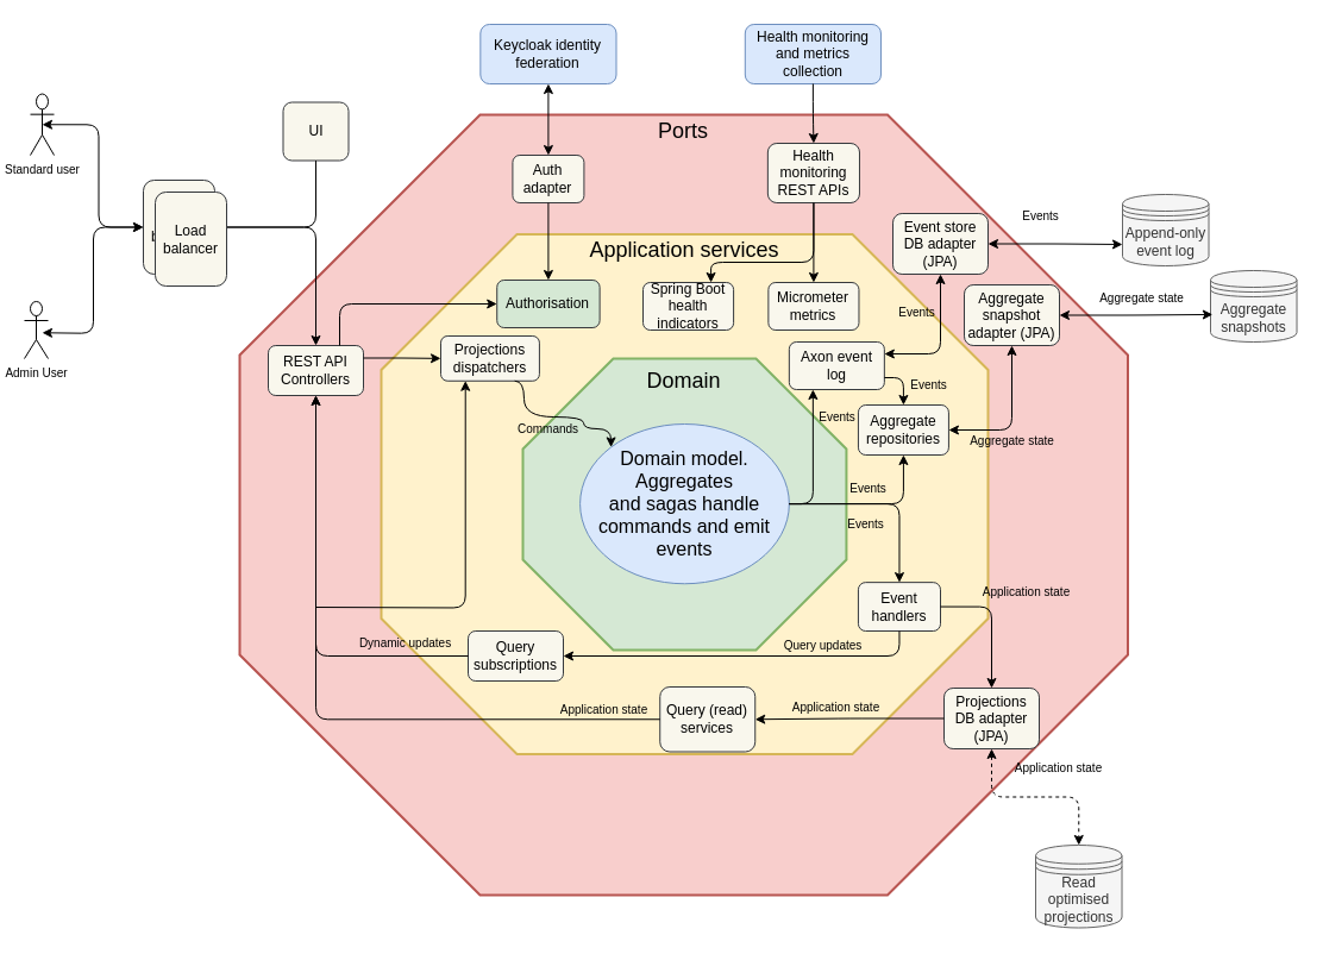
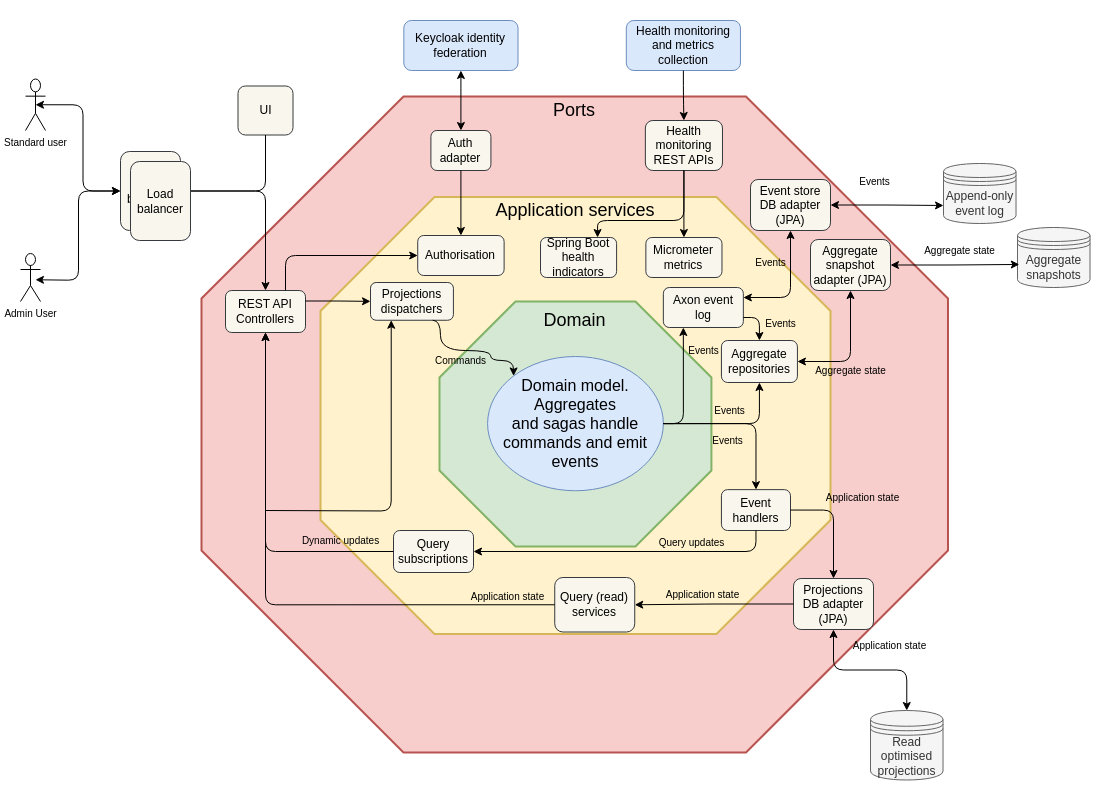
  <mxCell id="0" />
  <mxCell id="1" parent="0" />
  <mxCell id="2" value="" style="whiteSpace=wrap;html=1;shape=mxgraph.basic.octagon2;align=center;verticalAlign=middle;dx=101;sketch=0;autosize=0;comic=0;fillColor=#f8cecc;strokeWidth=2;strokeColor=#b85450;" vertex="1" parent="1"><mxGeometry x="201" y="96" width="746.48" height="656" as="geometry" /></mxCell>
  <mxCell id="3" value="" style="whiteSpace=wrap;html=1;shape=mxgraph.basic.octagon2;align=center;verticalAlign=middle;dx=57;sketch=0;autosize=0;comic=0;fillColor=#fff2cc;strokeWidth=2;strokeColor=#d6b656;" vertex="1" parent="1"><mxGeometry x="320" y="196.5" width="510" height="437" as="geometry" /></mxCell>
  <mxCell id="4" value="Ports" style="text;html=1;strokeColor=none;fillColor=none;align=center;verticalAlign=middle;whiteSpace=wrap;rounded=0;comic=0;sketch=0;fontSize=18;" vertex="1" parent="1"><mxGeometry x="554.24" y="100" width="40" height="20" as="geometry" /></mxCell>
  <mxCell id="5" value="Application services" style="text;html=1;strokeColor=none;fillColor=none;align=center;verticalAlign=middle;whiteSpace=wrap;rounded=0;comic=0;sketch=0;fontSize=18;" vertex="1" parent="1"><mxGeometry x="479.96" y="200" width="190" height="20" as="geometry" /></mxCell>
  <mxCell id="6" value="" style="whiteSpace=wrap;html=1;shape=mxgraph.basic.octagon2;align=center;verticalAlign=middle;dx=38;sketch=0;autosize=0;comic=0;fillColor=#d5e8d4;strokeWidth=2;strokeColor=#82b366;" vertex="1" parent="1"><mxGeometry x="439" y="301" width="271.93" height="245" as="geometry" /></mxCell>
  <mxCell id="7" value="REST API&lt;br style=&quot;font-size: 12px;&quot;&gt;Controllers" style="rounded=1;whiteSpace=wrap;html=1;comic=0;sketch=0;strokeWidth=1;fillColor=#f9f7ed;fontSize=12;strokeColor=#36393d;" vertex="1" parent="1"><mxGeometry x="225" y="290" width="80" height="42" as="geometry" /></mxCell>
  <mxCell id="8" value="Domain" style="text;html=1;strokeColor=none;fillColor=none;align=center;verticalAlign=middle;whiteSpace=wrap;rounded=0;comic=0;sketch=0;fontSize=18;" vertex="1" parent="1"><mxGeometry x="503.61" y="310" width="141.25" height="20" as="geometry" /></mxCell>
  <mxCell id="9" value="Domain model. Aggregates &lt;br style=&quot;font-size: 16px&quot;&gt;and sagas handle commands and emit events" style="ellipse;whiteSpace=wrap;html=1;comic=0;sketch=0;strokeWidth=1;fillColor=#dae8fc;fontSize=16;strokeColor=#6c8ebf;" vertex="1" parent="1"><mxGeometry x="487.09" y="356" width="175.76" height="134.25" as="geometry" /></mxCell>
  <mxCell id="10" value="Read optimised projections" style="shape=datastore;whiteSpace=wrap;html=1;comic=0;sketch=0;strokeWidth=1;fillColor=#f5f5f5;fontSize=12;strokeColor=#666666;fontColor=#333333;" vertex="1" parent="1"><mxGeometry x="870" y="710" width="72.52" height="69.5" as="geometry" /></mxCell>
  <mxCell id="11" value="Admin User" style="shape=umlActor;verticalLabelPosition=bottom;verticalAlign=top;html=1;outlineConnect=0;comic=0;sketch=0;strokeWidth=1;fillColor=none;gradientColor=none;fontSize=10;strokeColor=default;fontColor=default;" vertex="1" parent="1"><mxGeometry x="20" y="253" width="20" height="48" as="geometry" /></mxCell>
  <mxCell id="12" value="Append-only event log" style="shape=datastore;whiteSpace=wrap;html=1;comic=0;sketch=0;strokeWidth=1;fillColor=#f5f5f5;fontSize=12;strokeColor=#666666;fontColor=#333333;" vertex="1" parent="1"><mxGeometry x="943" y="163" width="72.52" height="60" as="geometry" /></mxCell>
  <mxCell id="13" value="Query (read) services" style="rounded=1;whiteSpace=wrap;html=1;comic=0;sketch=0;strokeWidth=1;fillColor=#f9f7ed;fontSize=12;strokeColor=#36393d;" vertex="1" parent="1"><mxGeometry x="554.24" y="577" width="80" height="54.5" as="geometry" /></mxCell>
  <mxCell id="14" value="Load balancer" style="rounded=1;whiteSpace=wrap;html=1;comic=0;sketch=0;strokeWidth=1;fillColor=#f9f7ed;fontSize=12;strokeColor=#36393d;" vertex="1" parent="1"><mxGeometry x="120" y="151" width="60" height="79" as="geometry" /></mxCell>
  <mxCell id="15" value="Standard user" style="shape=umlActor;verticalLabelPosition=bottom;verticalAlign=top;html=1;outlineConnect=0;comic=0;sketch=0;strokeWidth=1;fillColor=none;gradientColor=none;fontSize=10;" vertex="1" parent="1"><mxGeometry x="25" y="78.5" width="20" height="51.5" as="geometry" /></mxCell>
  <mxCell id="16" value="Aggregate repositories" style="rounded=1;whiteSpace=wrap;html=1;comic=0;sketch=0;strokeWidth=1;fillColor=#f9f7ed;fontSize=12;strokeColor=#36393d;" vertex="1" parent="1"><mxGeometry x="720.93" y="340" width="76" height="42" as="geometry" /></mxCell>
  <mxCell id="17" value="Event store DB adapter (JPA)" style="rounded=1;whiteSpace=wrap;html=1;comic=0;sketch=0;strokeWidth=1;fillColor=#f9f7ed;fontSize=12;strokeColor=#36393d;" vertex="1" parent="1"><mxGeometry x="750" y="179" width="80" height="51" as="geometry" /></mxCell>
  <mxCell id="18" value="Event handlers" style="rounded=1;whiteSpace=wrap;html=1;comic=0;sketch=0;strokeWidth=1;fillColor=#f9f7ed;fontSize=12;strokeColor=#36393d;" vertex="1" parent="1"><mxGeometry x="720.93" y="489.13" width="69.07" height="40.87" as="geometry" /></mxCell>
  <mxCell id="19" value="Projections DB adapter (JPA)" style="rounded=1;whiteSpace=wrap;html=1;comic=0;sketch=0;strokeWidth=1;fillColor=#f9f7ed;fontSize=12;strokeColor=#36393d;" vertex="1" parent="1"><mxGeometry x="793" y="578" width="80" height="51" as="geometry" /></mxCell>
  <mxCell id="20" value="Axon event log" style="rounded=1;whiteSpace=wrap;html=1;comic=0;sketch=0;strokeWidth=1;fillColor=#f9f7ed;fontSize=12;strokeColor=#36393d;" vertex="1" parent="1"><mxGeometry x="662.85" y="287" width="80" height="40" as="geometry" /></mxCell>
  <mxCell id="21" value="Aggregate snapshot adapter (JPA)" style="rounded=1;whiteSpace=wrap;html=1;comic=0;sketch=0;strokeWidth=1;fillColor=#f9f7ed;fontSize=12;strokeColor=#36393d;" vertex="1" parent="1"><mxGeometry x="810" y="239" width="80" height="51" as="geometry" /></mxCell>
  <mxCell id="22" value="Aggregate snapshots" style="shape=datastore;whiteSpace=wrap;html=1;comic=0;sketch=0;strokeWidth=1;fillColor=#f5f5f5;fontSize=12;strokeColor=#666666;fontColor=#333333;" vertex="1" parent="1"><mxGeometry x="1017" y="227" width="72.52" height="60" as="geometry" /></mxCell>
  <mxCell id="23" value="Projections dispatchers&lt;br&gt;" style="rounded=1;whiteSpace=wrap;html=1;comic=0;sketch=0;strokeWidth=1;fillColor=#f9f7ed;fontSize=12;strokeColor=#36393d;" vertex="1" parent="1"><mxGeometry x="370" y="282" width="82.91" height="37.75" as="geometry" /></mxCell>
  <mxCell id="24" value="" style="endArrow=classic;html=1;fontSize=16;exitX=0.5;exitY=0;exitDx=0;exitDy=0;entryX=0.25;entryY=1;entryDx=0;entryDy=0;edgeStyle=orthogonalEdgeStyle;" edge="1" parent="1" target="23"><mxGeometry width="50" height="50" relative="1" as="geometry"><mxPoint x="265" y="510" as="sourcePoint" /><mxPoint x="130" y="340" as="targetPoint" /></mxGeometry></mxCell>
  <mxCell id="25" value="Commands" style="endArrow=classic;html=1;fontSize=10;exitX=0.75;exitY=1;exitDx=0;exitDy=0;entryX=0;entryY=0;entryDx=0;entryDy=0;labelBackgroundColor=none;edgeStyle=orthogonalEdgeStyle;curved=1;" edge="1" parent="1" source="23" target="9"><mxGeometry x="-0.15" y="-10" width="50" height="50" relative="1" as="geometry"><mxPoint x="297.5" y="520" as="sourcePoint" /><mxPoint x="372.5" y="452" as="targetPoint" /><Array as="points"><mxPoint x="440" y="320" /><mxPoint x="440" y="350" /><mxPoint x="490" y="350" /><mxPoint x="490" y="360" /><mxPoint x="513" y="360" /></Array><mxPoint as="offset" /></mxGeometry></mxCell>
  <mxCell id="26" value="" style="endArrow=classic;html=1;fontSize=10;exitX=1;exitY=0.5;exitDx=0;exitDy=0;entryX=0.5;entryY=0;entryDx=0;entryDy=0;edgeStyle=orthogonalEdgeStyle;labelBackgroundColor=none;startArrow=classic;startFill=1;" edge="1" parent="1" source="14" target="7"><mxGeometry x="-0.609" y="12" width="50" height="50" relative="1" as="geometry"><mxPoint x="297.5" y="520" as="sourcePoint" /><mxPoint x="362.5" y="452" as="targetPoint" /><mxPoint as="offset" /></mxGeometry></mxCell>
  <mxCell id="27" value="" style="endArrow=classic;html=1;fontSize=16;exitX=0.5;exitY=0.5;exitDx=0;exitDy=0;entryX=0;entryY=0.5;entryDx=0;entryDy=0;exitPerimeter=0;edgeStyle=orthogonalEdgeStyle;startArrow=classic;startFill=1;" edge="1" parent="1" source="15" target="14"><mxGeometry width="50" height="50" relative="1" as="geometry"><mxPoint x="180" y="200.5" as="sourcePoint" /><mxPoint x="300" y="232" as="targetPoint" /></mxGeometry></mxCell>
  <mxCell id="28" value="" style="endArrow=classic;html=1;fontSize=16;entryX=0;entryY=0.5;entryDx=0;entryDy=0;exitX=0.5;exitY=0.5;exitDx=0;exitDy=0;exitPerimeter=0;edgeStyle=orthogonalEdgeStyle;startArrow=classic;startFill=1;" edge="1" parent="1" target="14"><mxGeometry width="50" height="50" relative="1" as="geometry"><mxPoint x="35" y="279.25" as="sourcePoint" /><mxPoint x="150" y="161" as="targetPoint" /></mxGeometry></mxCell>
  <mxCell id="29" value="" style="endArrow=classic;html=1;fontSize=16;exitX=1;exitY=0.25;exitDx=0;exitDy=0;entryX=0;entryY=0.5;entryDx=0;entryDy=0;edgeStyle=orthogonalEdgeStyle;" edge="1" parent="1" source="7" target="23"><mxGeometry width="50" height="50" relative="1" as="geometry"><mxPoint x="230" y="200.5" as="sourcePoint" /><mxPoint x="300" y="232" as="targetPoint" /></mxGeometry></mxCell>
  <mxCell id="30" value="Events" style="endArrow=classic;html=1;fontSize=10;exitX=1;exitY=0.5;exitDx=0;exitDy=0;entryX=0.5;entryY=0;entryDx=0;entryDy=0;labelBackgroundColor=none;edgeStyle=orthogonalEdgeStyle;" edge="1" parent="1" source="9" target="18"><mxGeometry x="-0.192" y="-17" width="50" height="50" relative="1" as="geometry"><mxPoint x="430" y="434" as="sourcePoint" /><mxPoint x="497.09" y="433.125" as="targetPoint" /><mxPoint as="offset" /></mxGeometry></mxCell>
  <mxCell id="31" value="Events" style="endArrow=classic;html=1;fontSize=10;exitX=1;exitY=0.5;exitDx=0;exitDy=0;entryX=0.25;entryY=1;entryDx=0;entryDy=0;labelBackgroundColor=none;edgeStyle=orthogonalEdgeStyle;" edge="1" parent="1" source="9" target="20"><mxGeometry x="0.604" y="-20" width="50" height="50" relative="1" as="geometry"><mxPoint x="672.85" y="433.125" as="sourcePoint" /><mxPoint x="755.93" y="499.13" as="targetPoint" /><mxPoint as="offset" /></mxGeometry></mxCell>
  <mxCell id="32" value="Events" style="endArrow=classic;html=1;fontSize=10;entryX=0.5;entryY=1;entryDx=0;entryDy=0;labelBackgroundColor=none;edgeStyle=orthogonalEdgeStyle;exitX=1;exitY=0.5;exitDx=0;exitDy=0;" edge="1" parent="1" source="9" target="16"><mxGeometry x="-0.033" y="13" width="50" height="50" relative="1" as="geometry"><mxPoint x="672.85" y="433.125" as="sourcePoint" /><mxPoint x="702.43" y="290" as="targetPoint" /><mxPoint as="offset" /></mxGeometry></mxCell>
  <mxCell id="33" value="Events" style="endArrow=classic;html=1;fontSize=10;exitX=1;exitY=0.25;exitDx=0;exitDy=0;entryX=0.5;entryY=1;entryDx=0;entryDy=0;labelBackgroundColor=none;edgeStyle=orthogonalEdgeStyle;startArrow=classic;startFill=1;" edge="1" parent="1" source="20" target="17"><mxGeometry x="0.439" y="20" width="50" height="50" relative="1" as="geometry"><mxPoint x="672.85" y="433.125" as="sourcePoint" /><mxPoint x="702.43" y="290" as="targetPoint" /><mxPoint as="offset" /></mxGeometry></mxCell>
  <mxCell id="34" value="Events" style="endArrow=classic;html=1;fontSize=10;exitX=1;exitY=0.5;exitDx=0;exitDy=0;entryX=0;entryY=0.7;entryDx=0;entryDy=0;labelBackgroundColor=none;edgeStyle=orthogonalEdgeStyle;startArrow=classic;startFill=1;" edge="1" parent="1" source="17" target="12"><mxGeometry x="-0.005" y="12" width="50" height="50" relative="1" as="geometry"><mxPoint x="702.43" y="240" as="sourcePoint" /><mxPoint x="760" y="214.5" as="targetPoint" /><mxPoint x="-12" y="-12" as="offset" /></mxGeometry></mxCell>
  <mxCell id="35" value="Events" style="endArrow=classic;html=1;fontSize=10;exitX=1;exitY=0.75;exitDx=0;exitDy=0;entryX=0.5;entryY=0;entryDx=0;entryDy=0;labelBackgroundColor=none;edgeStyle=orthogonalEdgeStyle;" edge="1" parent="1" source="20" target="16"><mxGeometry x="0.136" y="21" width="50" height="50" relative="1" as="geometry"><mxPoint x="672.85" y="433.125" as="sourcePoint" /><mxPoint x="702.43" y="290" as="targetPoint" /><mxPoint as="offset" /></mxGeometry></mxCell>
  <mxCell id="36" value="Aggregate state" style="endArrow=classic;html=1;fontSize=10;exitX=1;exitY=0.5;exitDx=0;exitDy=0;entryX=0.5;entryY=1;entryDx=0;entryDy=0;labelBackgroundColor=none;edgeStyle=orthogonalEdgeStyle;startArrow=classic;startFill=1;" edge="1" parent="1" source="16" target="21"><mxGeometry x="-0.145" y="-9" width="50" height="50" relative="1" as="geometry"><mxPoint x="840" y="214.5" as="sourcePoint" /><mxPoint x="892.52" y="130" as="targetPoint" /><mxPoint x="-9" y="9" as="offset" /></mxGeometry></mxCell>
  <mxCell id="37" value="Aggregate state" style="endArrow=classic;html=1;fontSize=10;exitX=1;exitY=0.5;exitDx=0;exitDy=0;entryX=0.025;entryY=0.616;entryDx=0;entryDy=0;labelBackgroundColor=none;edgeStyle=orthogonalEdgeStyle;startArrow=classic;startFill=1;entryPerimeter=0;" edge="1" parent="1" source="21" target="22"><mxGeometry x="0.09" y="14" width="50" height="50" relative="1" as="geometry"><mxPoint x="810.93" y="342" as="sourcePoint" /><mxPoint x="860" y="300" as="targetPoint" /><mxPoint as="offset" /></mxGeometry></mxCell>
  <mxCell id="38" value="Application state" style="endArrow=classic;html=1;fontSize=10;exitX=1;exitY=0.5;exitDx=0;exitDy=0;entryX=0.5;entryY=0;entryDx=0;entryDy=0;labelBackgroundColor=none;edgeStyle=orthogonalEdgeStyle;" edge="1" parent="1" source="18" target="19"><mxGeometry x="-0.228" y="32" width="50" height="50" relative="1" as="geometry"><mxPoint x="672.85" y="433.125" as="sourcePoint" /><mxPoint x="755.93" y="499.13" as="targetPoint" /><mxPoint x="-3" y="-13" as="offset" /></mxGeometry></mxCell>
- <mxCell id="39" value="Application state" style="endArrow=classic;html=1;fontSize=10;exitX=0.5;exitY=1;exitDx=0;exitDy=0;entryX=0.5;entryY=0;entryDx=0;entryDy=0;labelBackgroundColor=none;edgeStyle=orthogonalEdgeStyle;startArrow=classic;startFill=1;dashed=1;" edge="1" parent="1" source="19" target="10"><mxGeometry x="0.408" y="13" width="50" height="50" relative="1" as="geometry"><mxPoint x="936.87" y="471.5" as="sourcePoint" /><mxPoint x="1030.61" y="397" as="targetPoint" /><mxPoint x="-13" y="-12" as="offset" /></mxGeometry></mxCell>
+ <mxCell id="39" value="Application state" style="endArrow=classic;html=1;fontSize=10;exitX=0.5;exitY=1;exitDx=0;exitDy=0;entryX=0.5;entryY=0;entryDx=0;entryDy=0;labelBackgroundColor=none;edgeStyle=orthogonalEdgeStyle;startArrow=classic;startFill=1;" edge="1" parent="1" source="19" target="10"><mxGeometry x="0.408" y="13" width="50" height="50" relative="1" as="geometry"><mxPoint x="936.87" y="471.5" as="sourcePoint" /><mxPoint x="1030.61" y="397" as="targetPoint" /><mxPoint x="-13" y="-12" as="offset" /></mxGeometry></mxCell>
  <mxCell id="40" value="Application state" style="endArrow=classic;html=1;fontSize=10;exitX=0;exitY=0.5;exitDx=0;exitDy=0;entryX=1;entryY=0.5;entryDx=0;entryDy=0;labelBackgroundColor=none;edgeStyle=orthogonalEdgeStyle;" edge="1" parent="1" source="19" target="13"><mxGeometry x="0.156" y="-10" width="50" height="50" relative="1" as="geometry"><mxPoint x="790.93" y="527.565" as="sourcePoint" /><mxPoint x="850.93" y="566.25" as="targetPoint" /><mxPoint as="offset" /></mxGeometry></mxCell>
  <mxCell id="41" value="Application state" style="endArrow=classic;html=1;fontSize=10;exitX=0;exitY=0.5;exitDx=0;exitDy=0;labelBackgroundColor=none;edgeStyle=orthogonalEdgeStyle;entryX=0.5;entryY=1;entryDx=0;entryDy=0;" edge="1" parent="1" source="13" target="7"><mxGeometry x="-0.832" y="-8" width="50" height="50" relative="1" as="geometry"><mxPoint x="810.93" y="599.75" as="sourcePoint" /><mxPoint x="664" y="599.75" as="targetPoint" /><mxPoint as="offset" /></mxGeometry></mxCell>
  <mxCell id="42" value="Auth adapter" style="rounded=1;whiteSpace=wrap;html=1;comic=0;sketch=0;strokeWidth=1;fillColor=#f9f7ed;fontSize=12;strokeColor=#36393d;" vertex="1" parent="1"><mxGeometry x="430.42" y="130" width="60" height="40" as="geometry" /></mxCell>
- <mxCell id="43" value="Authorisation" style="rounded=1;whiteSpace=wrap;html=1;comic=0;sketch=0;strokeWidth=1;fillColor=#d5e8d4;fontSize=12;strokeColor=#36393d;" vertex="1" parent="1"><mxGeometry x="417.22" y="235" width="86.39" height="40" as="geometry" /></mxCell>
+ <mxCell id="43" value="Authorisation" style="rounded=1;whiteSpace=wrap;html=1;comic=0;sketch=0;strokeWidth=1;fillColor=#f9f7ed;fontSize=12;strokeColor=#36393d;" vertex="1" parent="1"><mxGeometry x="417.22" y="235" width="86.39" height="40" as="geometry" /></mxCell>
  <mxCell id="44" value="" style="endArrow=classic;html=1;labelBackgroundColor=none;fontSize=10;entryX=0;entryY=0.5;entryDx=0;entryDy=0;exitX=0.75;exitY=0;exitDx=0;exitDy=0;edgeStyle=orthogonalEdgeStyle;startArrow=none;startFill=0;" edge="1" parent="1" source="7" target="43"><mxGeometry width="50" height="50" relative="1" as="geometry"><mxPoint x="510" y="400" as="sourcePoint" /><mxPoint x="560" y="350" as="targetPoint" /></mxGeometry></mxCell>
  <mxCell id="45" value="" style="endArrow=classic;html=1;labelBackgroundColor=none;fontSize=10;entryX=0.5;entryY=0;entryDx=0;entryDy=0;exitX=0.5;exitY=1;exitDx=0;exitDy=0;edgeStyle=orthogonalEdgeStyle;startArrow=none;startFill=0;" edge="1" parent="1" source="42" target="43"><mxGeometry width="50" height="50" relative="1" as="geometry"><mxPoint x="785" y="70" as="sourcePoint" /><mxPoint x="679.96" y="170" as="targetPoint" /></mxGeometry></mxCell>
  <mxCell id="46" value="UI" style="rounded=1;whiteSpace=wrap;html=1;comic=0;sketch=0;strokeWidth=1;fillColor=#f9f7ed;fontSize=12;strokeColor=#36393d;" vertex="1" parent="1"><mxGeometry x="237.5" y="85.5" width="55" height="49" as="geometry" /></mxCell>
  <mxCell id="47" value="" style="endArrow=classic;html=1;labelBackgroundColor=none;fontSize=10;entryX=1;entryY=0.5;entryDx=0;entryDy=0;exitX=0.5;exitY=1;exitDx=0;exitDy=0;edgeStyle=orthogonalEdgeStyle;startArrow=none;startFill=0;" edge="1" parent="1" source="46" target="14"><mxGeometry width="50" height="50" relative="1" as="geometry"><mxPoint x="470.42" y="70" as="sourcePoint" /><mxPoint x="470.42" y="140" as="targetPoint" /></mxGeometry></mxCell>
  <mxCell id="48" value="Health monitoring&lt;br&gt;REST APIs" style="rounded=1;whiteSpace=wrap;html=1;comic=0;sketch=0;strokeWidth=1;fillColor=#f9f7ed;fontSize=12;strokeColor=#36393d;" vertex="1" parent="1"><mxGeometry x="644.86" y="120" width="77.12" height="50" as="geometry" /></mxCell>
  <mxCell id="49" value="Health monitoring&lt;br&gt;and metrics collection" style="rounded=1;whiteSpace=wrap;html=1;comic=0;sketch=0;strokeWidth=1;fillColor=#dae8fc;fontSize=12;strokeColor=#6c8ebf;" vertex="1" parent="1"><mxGeometry x="625.8" y="20" width="114.16" height="50" as="geometry" /></mxCell>
  <mxCell id="50" value="" style="endArrow=classic;html=1;labelBackgroundColor=none;fontSize=10;entryX=0.5;entryY=0;entryDx=0;entryDy=0;exitX=0.5;exitY=1;exitDx=0;exitDy=0;edgeStyle=orthogonalEdgeStyle;startArrow=none;startFill=0;" edge="1" parent="1" source="49" target="48"><mxGeometry width="50" height="50" relative="1" as="geometry"><mxPoint x="470.42" y="70" as="sourcePoint" /><mxPoint x="470.42" y="140" as="targetPoint" /></mxGeometry></mxCell>
  <mxCell id="51" value="Micrometer&lt;br&gt;metrics" style="rounded=1;whiteSpace=wrap;html=1;comic=0;sketch=0;strokeWidth=1;fillColor=#f9f7ed;fontSize=12;strokeColor=#36393d;" vertex="1" parent="1"><mxGeometry x="645.37" y="237" width="76.1" height="40" as="geometry" /></mxCell>
  <mxCell id="52" value="" style="endArrow=classic;html=1;labelBackgroundColor=none;fontSize=10;exitX=0.5;exitY=1;exitDx=0;exitDy=0;edgeStyle=orthogonalEdgeStyle;startArrow=none;startFill=0;entryX=0.5;entryY=0;entryDx=0;entryDy=0;" edge="1" parent="1" source="48" target="51"><mxGeometry width="50" height="50" relative="1" as="geometry"><mxPoint x="670.935" y="60" as="sourcePoint" /><mxPoint x="640" y="235" as="targetPoint" /></mxGeometry></mxCell>
  <mxCell id="53" value="Spring Boot health indicators" style="rounded=1;whiteSpace=wrap;html=1;comic=0;sketch=0;strokeWidth=1;fillColor=#f9f7ed;fontSize=12;strokeColor=#36393d;" vertex="1" parent="1"><mxGeometry x="540" y="237" width="76.1" height="40" as="geometry" /></mxCell>
  <mxCell id="54" value="" style="endArrow=classic;html=1;labelBackgroundColor=none;fontSize=10;exitX=0.5;exitY=1;exitDx=0;exitDy=0;edgeStyle=orthogonalEdgeStyle;startArrow=none;startFill=0;entryX=0.75;entryY=0;entryDx=0;entryDy=0;" edge="1" parent="1" source="48" target="53"><mxGeometry width="50" height="50" relative="1" as="geometry"><mxPoint x="693.42" y="180" as="sourcePoint" /><mxPoint x="692.88" y="240" as="targetPoint" /><Array as="points"><mxPoint x="683" y="220" /><mxPoint x="597" y="220" /></Array></mxGeometry></mxCell>
  <mxCell id="55" value="Keycloak identity federation" style="rounded=1;whiteSpace=wrap;html=1;comic=0;sketch=0;strokeWidth=1;fillColor=#dae8fc;fontSize=12;strokeColor=#6c8ebf;" vertex="1" parent="1"><mxGeometry x="403.34" y="20" width="114.16" height="50" as="geometry" /></mxCell>
  <mxCell id="56" value="" style="endArrow=classic;html=1;fontSize=10;entryX=0.5;entryY=1;entryDx=0;entryDy=0;labelBackgroundColor=none;edgeStyle=orthogonalEdgeStyle;startArrow=classic;startFill=1;exitX=0.5;exitY=0;exitDx=0;exitDy=0;" edge="1" parent="1" source="42" target="55"><mxGeometry x="-0.333" y="-50" width="50" height="50" relative="1" as="geometry"><mxPoint x="460" y="110" as="sourcePoint" /><mxPoint x="860" y="300" as="targetPoint" /><mxPoint as="offset" /></mxGeometry></mxCell>
  <mxCell id="57" value="Load balancer" style="rounded=1;whiteSpace=wrap;html=1;comic=0;sketch=0;strokeWidth=1;fillColor=#f9f7ed;fontSize=12;strokeColor=#36393d;fontColor=default;" vertex="1" parent="1"><mxGeometry x="130" y="161" width="60" height="79" as="geometry" /></mxCell>
  <mxCell id="58" value="Query subscriptions" style="rounded=1;whiteSpace=wrap;html=1;comic=0;sketch=0;strokeWidth=1;fillColor=#f9f7ed;fontSize=12;strokeColor=#36393d;" vertex="1" parent="1"><mxGeometry x="393" y="530" width="80" height="42" as="geometry" /></mxCell>
  <mxCell id="59" value="Query updates" style="endArrow=classic;html=1;fontSize=10;exitX=0.5;exitY=1;exitDx=0;exitDy=0;entryX=1;entryY=0.5;entryDx=0;entryDy=0;labelBackgroundColor=none;edgeStyle=orthogonalEdgeStyle;" edge="1" parent="1" source="18" target="58"><mxGeometry x="-0.43" y="-9" width="50" height="50" relative="1" as="geometry"><mxPoint x="672.85" y="433.125" as="sourcePoint" /><mxPoint x="748.197" y="499.13" as="targetPoint" /><mxPoint as="offset" /></mxGeometry></mxCell>
  <mxCell id="60" value="Dynamic updates" style="endArrow=classic;html=1;fontSize=10;exitX=0;exitY=0.5;exitDx=0;exitDy=0;labelBackgroundColor=none;edgeStyle=orthogonalEdgeStyle;entryX=0.5;entryY=1;entryDx=0;entryDy=0;" edge="1" parent="1" source="58" target="7"><mxGeometry x="-0.695" y="-11" width="50" height="50" relative="1" as="geometry"><mxPoint x="564.24" y="614.25" as="sourcePoint" /><mxPoint x="275" y="342" as="targetPoint" /><mxPoint as="offset" /></mxGeometry></mxCell>
